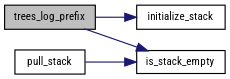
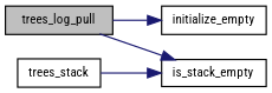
  digraph {
    fontname="Roboto Condensed"
    rankdir=LR
    node [color=black fillcolor=white fontname="Roboto Condensed" fontsize=10 shape=record style=filled]
    edge [color=midnightblue fontname="Roboto Condensed" fontsize=10 labelfontname=Helvetica labelfontsize=10 style=solid]
-   n1 [fillcolor=grey75 fontcolor=black height=0.2 label=trees_log_prefix width=0.4]
-   n2 [height=0.2 label=initialize_stack width=0.4]
+   n1 [fillcolor=grey75 fontcolor=black height=0.2 label=trees_log_pull width=0.4]
+   n2 [height=0.2 label=initialize_empty width=0.4]
    n3 [height=0.2 label=is_stack_empty width=0.4]
-   n4 [height=0.2 label=pull_stack width=0.4]
+   n4 [height=0.2 label=trees_stack width=0.4]
    n1 -> n2
    n1 -> n3
    n4 -> n3
  }
